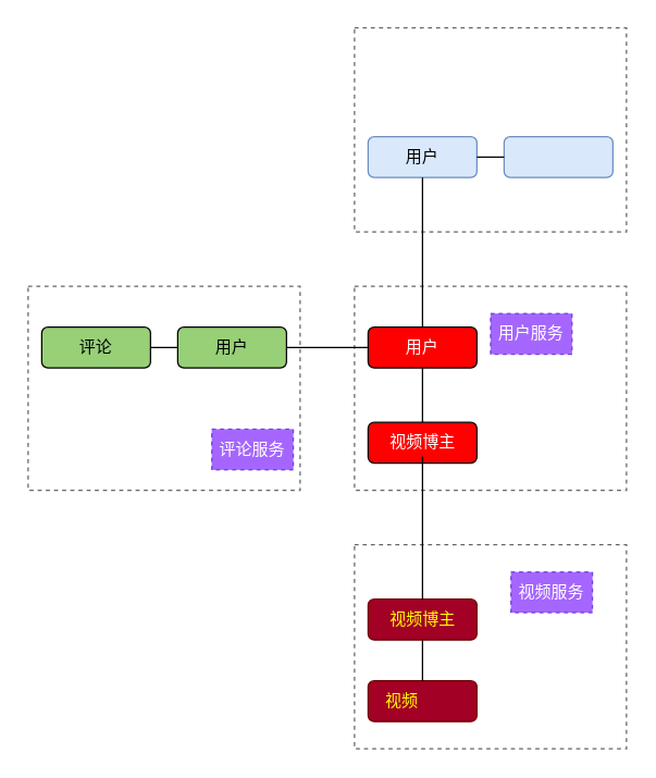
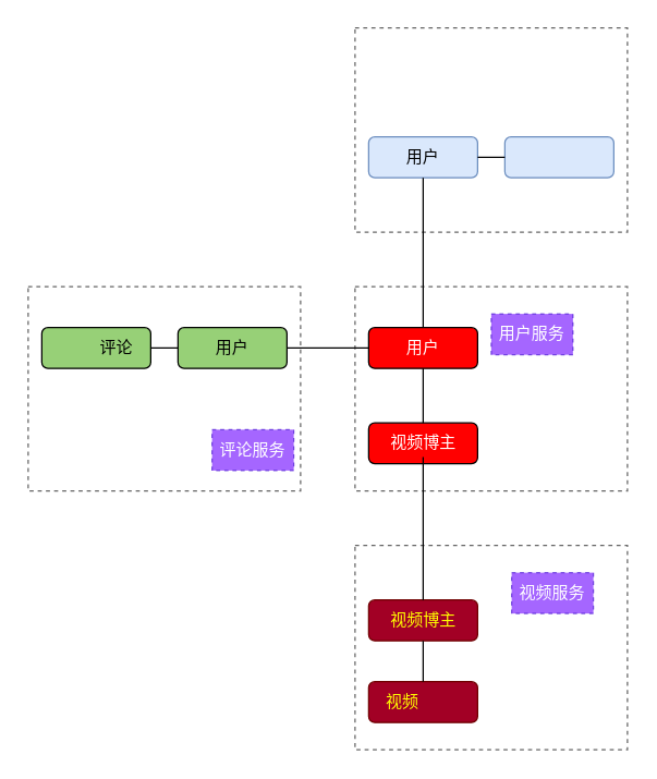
  <mxCell id="0" />
  <mxCell id="1" parent="0" />
  <mxCell id="2" value="" style="rounded=0;whiteSpace=wrap;html=1;opacity=60;dashed=1;" parent="1" vertex="1"><mxGeometry x="20" y="210" width="200" height="150" as="geometry" /></mxCell>
  <mxCell id="3" value="评论服务" style="text;html=1;fillColor=#6a00ff;align=center;verticalAlign=middle;whiteSpace=wrap;rounded=0;dashed=1;opacity=60;strokeColor=#3700CC;fontColor=#ffffff;" parent="1" vertex="1"><mxGeometry x="155" y="315" width="60" height="30" as="geometry" /></mxCell>
  <mxCell id="4" value="" style="rounded=0;whiteSpace=wrap;html=1;opacity=60;dashed=1;" parent="1" vertex="1"><mxGeometry x="260" y="210" width="200" height="150" as="geometry" /></mxCell>
  <mxCell id="5" value="用户服务" style="text;html=1;strokeColor=#3700CC;fillColor=#6a00ff;align=center;verticalAlign=middle;whiteSpace=wrap;rounded=0;dashed=1;opacity=60;fontColor=#ffffff;" parent="1" vertex="1"><mxGeometry x="360" y="230" width="60" height="30" as="geometry" /></mxCell>
  <mxCell id="6" value="" style="rounded=0;whiteSpace=wrap;html=1;opacity=60;dashed=1;" parent="1" vertex="1"><mxGeometry x="260" y="400" width="200" height="150" as="geometry" /></mxCell>
  <mxCell id="7" value="视频服务" style="text;html=1;strokeColor=#3700CC;fillColor=#6a00ff;align=center;verticalAlign=middle;whiteSpace=wrap;rounded=0;dashed=1;opacity=60;fontColor=#ffffff;" parent="1" vertex="1"><mxGeometry x="375" y="420" width="60" height="30" as="geometry" /></mxCell>
  <mxCell id="8" value="" style="rounded=1;whiteSpace=wrap;html=1;fillColor=#97D077;" parent="1" vertex="1"><mxGeometry x="30" y="240" width="80" height="30" as="geometry" /></mxCell>
- <mxCell id="9" value="评论" style="text;html=1;strokeColor=none;fillColor=none;align=center;verticalAlign=middle;whiteSpace=wrap;rounded=0;" parent="1" vertex="1"><mxGeometry x="50" y="245" width="40" height="20" as="geometry" /></mxCell>
+ <mxCell id="9" value="评论" style="text;html=1;strokeColor=none;fillColor=none;align=center;verticalAlign=middle;whiteSpace=wrap;rounded=0;" parent="1" vertex="1"><mxGeometry x="65" y="245" width="40" height="20" as="geometry" /></mxCell>
  <mxCell id="10" value="" style="rounded=1;whiteSpace=wrap;html=1;fillColor=#FF0000;" parent="1" vertex="1"><mxGeometry x="270" y="240" width="80" height="30" as="geometry" /></mxCell>
  <mxCell id="11" value="用户" style="text;html=1;strokeColor=none;fillColor=none;align=center;verticalAlign=middle;whiteSpace=wrap;rounded=0;fontColor=#FFFFFF;" parent="1" vertex="1"><mxGeometry x="290" y="245" width="40" height="20" as="geometry" /></mxCell>
  <mxCell id="12" value="" style="rounded=1;whiteSpace=wrap;html=1;fillColor=#FF0000;fontColor=#FFFFFF;" parent="1" vertex="1"><mxGeometry x="270" y="310" width="80" height="30" as="geometry" /></mxCell>
  <mxCell id="13" value="视频博主" style="text;html=1;strokeColor=none;fillColor=none;align=center;verticalAlign=middle;whiteSpace=wrap;rounded=0;fontColor=#FFFFFF;" parent="1" vertex="1"><mxGeometry x="277.5" y="315" width="65" height="20" as="geometry" /></mxCell>
  <mxCell id="14" value="" style="endArrow=none;html=1;rounded=0;exitX=0.5;exitY=0;exitDx=0;exitDy=0;entryX=0.5;entryY=1;entryDx=0;entryDy=0;" parent="1" source="12" target="10" edge="1"><mxGeometry width="50" height="50" relative="1" as="geometry"><mxPoint x="190" y="300" as="sourcePoint" /><mxPoint x="240" y="250" as="targetPoint" /></mxGeometry></mxCell>
  <mxCell id="15" value="" style="rounded=1;whiteSpace=wrap;html=1;fillColor=#97D077;" parent="1" vertex="1"><mxGeometry x="130" y="240" width="80" height="30" as="geometry" /></mxCell>
  <mxCell id="16" value="" style="endArrow=none;html=1;rounded=0;entryX=0;entryY=0.5;entryDx=0;entryDy=0;exitX=1;exitY=0.5;exitDx=0;exitDy=0;" parent="1" source="15" target="10" edge="1"><mxGeometry width="50" height="50" relative="1" as="geometry"><mxPoint x="120" y="420" as="sourcePoint" /><mxPoint x="170" y="370" as="targetPoint" /></mxGeometry></mxCell>
  <mxCell id="17" value="用户" style="text;html=1;strokeColor=none;fillColor=none;align=center;verticalAlign=middle;whiteSpace=wrap;rounded=0;" parent="1" vertex="1"><mxGeometry x="150" y="245" width="40" height="20" as="geometry" /></mxCell>
  <mxCell id="18" value="" style="endArrow=none;html=1;rounded=0;entryX=0;entryY=0.5;entryDx=0;entryDy=0;exitX=1;exitY=0.5;exitDx=0;exitDy=0;" parent="1" source="8" target="15" edge="1"><mxGeometry width="50" height="50" relative="1" as="geometry"><mxPoint x="200" y="420" as="sourcePoint" /><mxPoint x="250" y="370" as="targetPoint" /></mxGeometry></mxCell>
  <mxCell id="19" value="" style="rounded=1;whiteSpace=wrap;html=1;fillColor=#a20025;fontColor=#FFFF00;strokeColor=#6F0000;" parent="1" vertex="1"><mxGeometry x="270" y="440" width="80" height="30" as="geometry" /></mxCell>
  <mxCell id="20" value="视频博主" style="text;html=1;strokeColor=none;fillColor=none;align=center;verticalAlign=middle;whiteSpace=wrap;rounded=0;fontColor=#FFFF00;" parent="1" vertex="1"><mxGeometry x="277.5" y="445" width="65" height="20" as="geometry" /></mxCell>
  <mxCell id="21" value="" style="endArrow=none;html=1;rounded=0;entryX=0.5;entryY=1;entryDx=0;entryDy=0;exitX=0.5;exitY=0;exitDx=0;exitDy=0;" parent="1" source="19" target="13" edge="1"><mxGeometry width="50" height="50" relative="1" as="geometry"><mxPoint x="270" y="430" as="sourcePoint" /><mxPoint x="320" y="380" as="targetPoint" /></mxGeometry></mxCell>
  <mxCell id="22" value="" style="rounded=1;whiteSpace=wrap;html=1;fillColor=#a20025;fontColor=#ffffff;strokeColor=#6F0000;" parent="1" vertex="1"><mxGeometry x="270" y="500" width="80" height="30" as="geometry" /></mxCell>
  <mxCell id="23" value="视频" style="text;html=1;strokeColor=none;fillColor=none;align=center;verticalAlign=middle;whiteSpace=wrap;rounded=0;fontColor=#FFFF00;" parent="1" vertex="1"><mxGeometry x="275" y="505" width="40" height="20" as="geometry" /></mxCell>
  <mxCell id="24" value="" style="endArrow=none;html=1;rounded=0;entryX=0.5;entryY=1;entryDx=0;entryDy=0;exitX=0.5;exitY=0;exitDx=0;exitDy=0;" parent="1" source="22" target="19" edge="1"><mxGeometry width="50" height="50" relative="1" as="geometry"><mxPoint x="110" y="420" as="sourcePoint" /><mxPoint x="160" y="370" as="targetPoint" /></mxGeometry></mxCell>
  <mxCell id="25" value="" style="rounded=0;whiteSpace=wrap;html=1;opacity=60;dashed=1;" vertex="1" parent="1"><mxGeometry x="260" y="20" width="200" height="150" as="geometry" /></mxCell>
  <mxCell id="26" value="" style="rounded=1;whiteSpace=wrap;html=1;fillColor=#dae8fc;strokeColor=#6c8ebf;" vertex="1" parent="1"><mxGeometry x="270" y="100" width="80" height="30" as="geometry" /></mxCell>
  <mxCell id="27" value="用户" style="text;html=1;strokeColor=none;fillColor=none;align=center;verticalAlign=middle;whiteSpace=wrap;rounded=0;" vertex="1" parent="1"><mxGeometry x="290" y="105" width="40" height="20" as="geometry" /></mxCell>
  <mxCell id="28" value="" style="rounded=1;whiteSpace=wrap;html=1;fillColor=#dae8fc;strokeColor=#6c8ebf;" vertex="1" parent="1"><mxGeometry x="370" y="100" width="80" height="30" as="geometry" /></mxCell>
  <mxCell id="29" value="" style="endArrow=none;html=1;rounded=0;entryX=0;entryY=0.5;entryDx=0;entryDy=0;exitX=1;exitY=0.5;exitDx=0;exitDy=0;" edge="1" parent="1" source="26" target="28"><mxGeometry width="50" height="50" relative="1" as="geometry"><mxPoint x="440" y="280" as="sourcePoint" /><mxPoint x="490" y="230" as="targetPoint" /></mxGeometry></mxCell>
  <mxCell id="30" value="" style="endArrow=none;html=1;rounded=0;edgeStyle=orthogonalEdgeStyle;entryX=0.5;entryY=1;entryDx=0;entryDy=0;exitX=0.5;exitY=0;exitDx=0;exitDy=0;" edge="1" parent="1" source="10" target="26"><mxGeometry width="50" height="50" relative="1" as="geometry"><mxPoint x="310" y="230" as="sourcePoint" /><mxPoint x="190" y="45" as="targetPoint" /></mxGeometry></mxCell>
